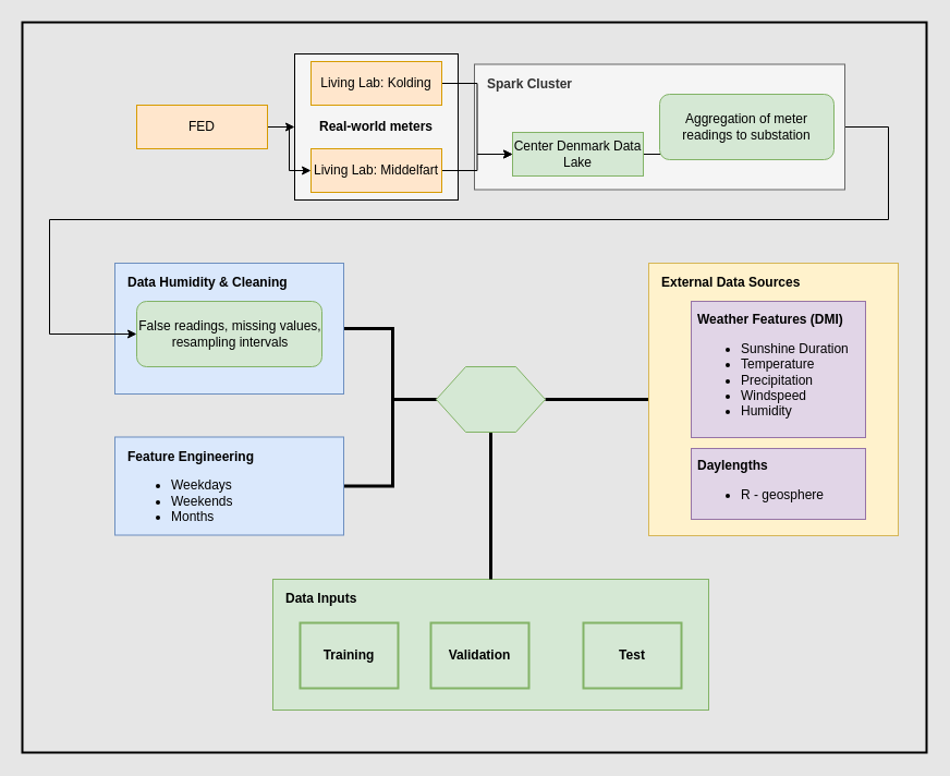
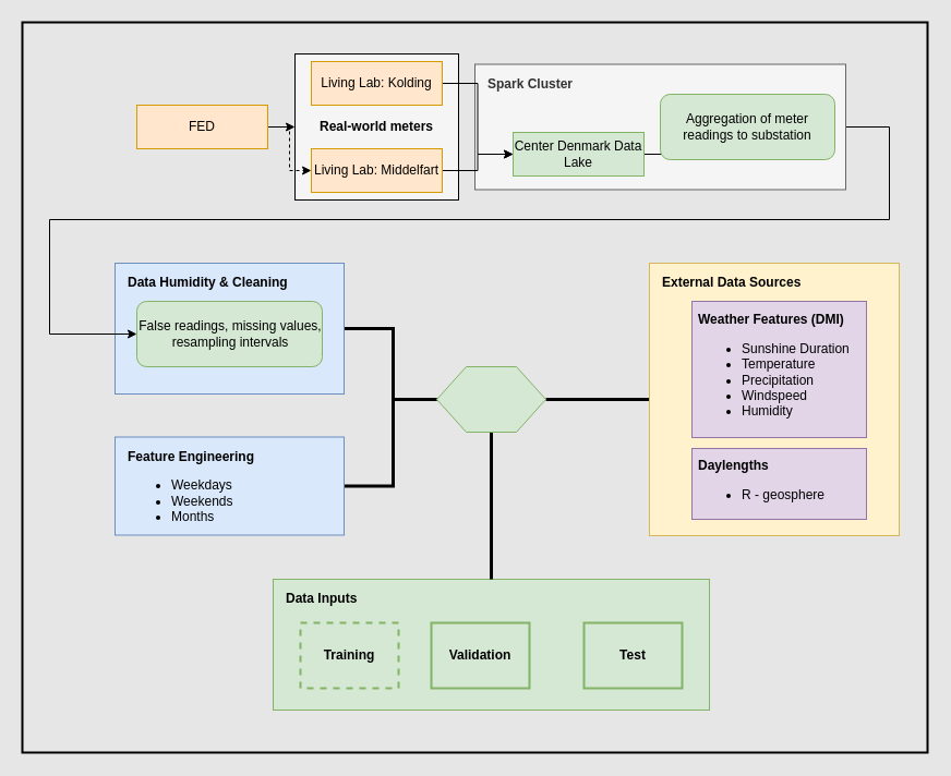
  <mxCell id="0" />
  <mxCell id="1" parent="0" />
  <mxCell id="2" value="" style="rounded=0;whiteSpace=wrap;html=1;flipV=1;direction=west;strokeWidth=2;align=center;fillColor=#E6E6E6;" parent="1" vertex="1"><mxGeometry x="20" y="20" width="830" height="670" as="geometry" /></mxCell>
  <mxCell id="3" value="&lt;b&gt;Real-world meters&lt;/b&gt;" style="rounded=0;whiteSpace=wrap;html=1;fillColor=#F5F5F5;" vertex="1" parent="1"><mxGeometry x="270" y="49" width="150" height="134" as="geometry" /></mxCell>
  <mxCell id="4" style="edgeStyle=orthogonalEdgeStyle;rounded=0;jumpStyle=none;orthogonalLoop=1;jettySize=auto;html=1;entryX=1;entryY=0.5;entryDx=0;entryDy=0;endArrow=none;endFill=0;endSize=6;strokeWidth=3;" edge="1" parent="1" source="5" target="30"><mxGeometry relative="1" as="geometry" /></mxCell>
  <mxCell id="5" value="External Data Sources" style="rounded=0;whiteSpace=wrap;html=1;align=left;fillColor=#fff2cc;strokeColor=#d6b656;fontStyle=1;verticalAlign=top;spacingTop=4;spacingLeft=10;" parent="1" vertex="1"><mxGeometry x="595" y="241" width="229" height="250" as="geometry" /></mxCell>
  <mxCell id="6" style="edgeStyle=orthogonalEdgeStyle;rounded=0;jumpStyle=none;orthogonalLoop=1;jettySize=auto;html=1;entryX=0;entryY=0.5;entryDx=0;entryDy=0;endArrow=none;endFill=0;endSize=6;strokeWidth=3;" edge="1" parent="1" source="7" target="30"><mxGeometry relative="1" as="geometry"><Array as="points"><mxPoint x="360" y="301" /><mxPoint x="360" y="366" /></Array></mxGeometry></mxCell>
  <mxCell id="7" value="Data Humidity &amp;amp; Cleaning" style="rounded=0;whiteSpace=wrap;html=1;flipV=1;direction=west;align=left;verticalAlign=top;spacingLeft=10;spacingTop=4;fillColor=#dae8fc;strokeColor=#6c8ebf;fontStyle=1" parent="1" vertex="1"><mxGeometry x="105" y="241" width="210" height="120" as="geometry" /></mxCell>
  <mxCell id="8" style="edgeStyle=orthogonalEdgeStyle;rounded=0;orthogonalLoop=1;jettySize=auto;html=1;entryX=0;entryY=0.5;entryDx=0;entryDy=0;strokeWidth=1;" parent="1" source="9" target="20" edge="1"><mxGeometry relative="1" as="geometry"><Array as="points"><mxPoint x="815" y="116" /><mxPoint x="815" y="201" /><mxPoint x="45" y="201" /><mxPoint x="45" y="306" /></Array></mxGeometry></mxCell>
  <mxCell id="9" value="&lt;div&gt;Spark Cluster&lt;br&gt;&lt;/div&gt;" style="rounded=0;whiteSpace=wrap;html=1;flipV=1;direction=west;align=left;verticalAlign=top;spacingLeft=10;spacingTop=4;fillColor=#f5f5f5;strokeColor=#666666;fontStyle=1;fontColor=#333333;" parent="1" vertex="1"><mxGeometry x="435" y="58.5" width="340" height="115" as="geometry" /></mxCell>
  <mxCell id="10" style="edgeStyle=orthogonalEdgeStyle;rounded=0;orthogonalLoop=1;jettySize=auto;html=1;" parent="1" source="12" target="3" edge="1"><mxGeometry relative="1" as="geometry" /></mxCell>
- <mxCell id="11" style="edgeStyle=orthogonalEdgeStyle;rounded=0;orthogonalLoop=1;jettySize=auto;html=1;entryX=0;entryY=0.5;entryDx=0;entryDy=0;" parent="1" source="12" target="16" edge="1"><mxGeometry relative="1" as="geometry" /></mxCell>
+ <mxCell id="11" style="edgeStyle=orthogonalEdgeStyle;rounded=0;orthogonalLoop=1;jettySize=auto;html=1;entryX=0;entryY=0.5;entryDx=0;entryDy=0;dashed=1;" parent="1" source="12" target="16" edge="1"><mxGeometry relative="1" as="geometry" /></mxCell>
  <mxCell id="12" value="FED" style="rounded=0;whiteSpace=wrap;html=1;fillColor=#ffe6cc;strokeColor=#d79b00;" parent="1" vertex="1"><mxGeometry x="125" y="96" width="120" height="40" as="geometry" /></mxCell>
  <mxCell id="13" style="edgeStyle=orthogonalEdgeStyle;rounded=0;orthogonalLoop=1;jettySize=auto;html=1;entryX=0;entryY=0.5;entryDx=0;entryDy=0;" parent="1" source="14" target="18" edge="1"><mxGeometry relative="1" as="geometry" /></mxCell>
  <mxCell id="14" value="Living Lab: Kolding" style="rounded=0;whiteSpace=wrap;html=1;fillColor=#ffe6cc;strokeColor=#d79b00;" parent="1" vertex="1"><mxGeometry x="285" y="56" width="120" height="40" as="geometry" /></mxCell>
  <mxCell id="15" style="edgeStyle=orthogonalEdgeStyle;rounded=0;orthogonalLoop=1;jettySize=auto;html=1;entryX=0;entryY=0.5;entryDx=0;entryDy=0;" parent="1" source="16" target="18" edge="1"><mxGeometry relative="1" as="geometry" /></mxCell>
  <mxCell id="16" value="Living Lab: Middelfart" style="rounded=0;whiteSpace=wrap;html=1;fillColor=#ffe6cc;strokeColor=#d79b00;" parent="1" vertex="1"><mxGeometry x="285" y="136" width="120" height="40" as="geometry" /></mxCell>
  <mxCell id="17" style="edgeStyle=orthogonalEdgeStyle;rounded=0;orthogonalLoop=1;jettySize=auto;html=1;entryX=0;entryY=0.5;entryDx=0;entryDy=0;" parent="1" source="18" target="19" edge="1"><mxGeometry relative="1" as="geometry" /></mxCell>
  <mxCell id="18" value="Center Denmark Data Lake" style="rounded=0;whiteSpace=wrap;html=1;fillColor=#d5e8d4;strokeColor=#82b366;" parent="1" vertex="1"><mxGeometry x="470" y="121" width="120" height="40" as="geometry" /></mxCell>
  <mxCell id="19" value="Aggregation of meter readings to substation" style="rounded=1;whiteSpace=wrap;html=1;fillColor=#d5e8d4;strokeColor=#82b366;" parent="1" vertex="1"><mxGeometry x="605" y="86" width="160" height="60" as="geometry" /></mxCell>
  <mxCell id="20" value="&lt;div align=&quot;center&quot;&gt;False readings, missing values, resampling intervals&lt;br&gt;&lt;/div&gt;" style="rounded=1;whiteSpace=wrap;html=1;align=left;fillColor=#d5e8d4;strokeColor=#82b366;" parent="1" vertex="1"><mxGeometry x="125" y="276" width="170" height="60" as="geometry" /></mxCell>
  <mxCell id="21" value="&lt;div&gt;Weather Features (DMI)&lt;/div&gt;&lt;div&gt;&lt;ul&gt;&lt;li&gt;&lt;span style=&quot;font-weight: normal&quot;&gt;Sunshine Duration&lt;/span&gt;&lt;/li&gt;&lt;li&gt;&lt;span style=&quot;font-weight: normal&quot;&gt;Temperature&lt;/span&gt;&lt;/li&gt;&lt;li&gt;&lt;span style=&quot;font-weight: normal&quot;&gt;Precipitation&lt;/span&gt;&lt;/li&gt;&lt;li&gt;&lt;span style=&quot;font-weight: normal&quot;&gt;Windspeed&lt;/span&gt;&lt;/li&gt;&lt;li&gt;&lt;span style=&quot;font-weight: normal&quot;&gt;Humidity&lt;/span&gt;&lt;/li&gt;&lt;/ul&gt;&lt;/div&gt;" style="rounded=0;whiteSpace=wrap;html=1;flipV=1;direction=west;align=left;verticalAlign=middle;spacingLeft=4;spacingTop=4;fillColor=#e1d5e7;strokeColor=#9673a6;fontStyle=1" parent="1" vertex="1"><mxGeometry x="634" y="276" width="160" height="125" as="geometry" /></mxCell>
  <mxCell id="22" value="&lt;div&gt;Daylengths&lt;/div&gt;&lt;div&gt;&lt;ul&gt;&lt;li&gt;&lt;span style=&quot;font-weight: normal&quot;&gt;R - geosphere&lt;/span&gt;&lt;/li&gt;&lt;/ul&gt;&lt;/div&gt;" style="rounded=0;whiteSpace=wrap;html=1;flipV=1;direction=west;align=left;verticalAlign=middle;spacingLeft=4;spacingTop=4;fillColor=#e1d5e7;strokeColor=#9673a6;fontStyle=1" parent="1" vertex="1"><mxGeometry x="634" y="411" width="160" height="65" as="geometry" /></mxCell>
  <mxCell id="23" style="edgeStyle=orthogonalEdgeStyle;rounded=0;jumpStyle=none;orthogonalLoop=1;jettySize=auto;html=1;endArrow=none;endFill=0;endSize=6;strokeWidth=3;" edge="1" parent="1" source="24" target="30"><mxGeometry relative="1" as="geometry"><Array as="points"><mxPoint x="360" y="446" /><mxPoint x="360" y="366" /></Array></mxGeometry></mxCell>
  <mxCell id="24" value="&lt;div&gt;Feature Engineering&lt;/div&gt;&lt;div&gt;&lt;ul&gt;&lt;li&gt;&lt;span style=&quot;font-weight: normal&quot;&gt;Weekdays&lt;/span&gt;&lt;/li&gt;&lt;li&gt;&lt;span style=&quot;font-weight: normal&quot;&gt;Weekends&lt;/span&gt;&lt;/li&gt;&lt;li&gt;&lt;span style=&quot;font-weight: normal&quot;&gt;Months&lt;br&gt;&lt;/span&gt;&lt;/li&gt;&lt;/ul&gt;&lt;/div&gt;" style="rounded=0;whiteSpace=wrap;html=1;align=left;fontStyle=1;verticalAlign=top;spacingTop=4;spacingLeft=10;fillColor=#dae8fc;strokeColor=#6c8ebf;" parent="1" vertex="1"><mxGeometry x="105" y="400.5" width="210" height="90" as="geometry" /></mxCell>
  <mxCell id="25" value="Data Inputs" style="rounded=0;whiteSpace=wrap;html=1;align=left;fontStyle=1;verticalAlign=top;spacingTop=4;spacingLeft=10;fillColor=#d5e8d4;strokeColor=#82b366;" parent="1" vertex="1"><mxGeometry x="250" y="531" width="400" height="120" as="geometry" /></mxCell>
- <mxCell id="26" value="Training" style="rounded=0;whiteSpace=wrap;html=1;align=center;fontStyle=1;fillColor=#d5e8d4;strokeColor=#82b366;strokeWidth=2;" parent="1" vertex="1"><mxGeometry x="275" y="571" width="90" height="60" as="geometry" /></mxCell>
+ <mxCell id="26" value="Training" style="rounded=0;whiteSpace=wrap;html=1;align=center;fontStyle=1;fillColor=#d5e8d4;strokeColor=#82b366;strokeWidth=2;dashed=1;" parent="1" vertex="1"><mxGeometry x="275" y="571" width="90" height="60" as="geometry" /></mxCell>
  <mxCell id="27" value="Validation" style="rounded=0;whiteSpace=wrap;html=1;align=center;fontStyle=1;fillColor=#d5e8d4;strokeColor=#82b366;strokeWidth=2;" parent="1" vertex="1"><mxGeometry x="395" y="571" width="90" height="60" as="geometry" /></mxCell>
  <mxCell id="28" value="Test" style="rounded=0;whiteSpace=wrap;html=1;align=center;fontStyle=1;fillColor=#d5e8d4;strokeColor=#82b366;strokeWidth=2;" parent="1" vertex="1"><mxGeometry x="535" y="571" width="90" height="60" as="geometry" /></mxCell>
  <mxCell id="29" style="edgeStyle=orthogonalEdgeStyle;rounded=0;jumpStyle=none;orthogonalLoop=1;jettySize=auto;html=1;entryX=0.5;entryY=0;entryDx=0;entryDy=0;endArrow=none;endFill=0;endSize=6;strokeWidth=3;" edge="1" parent="1" source="30" target="25"><mxGeometry relative="1" as="geometry" /></mxCell>
  <mxCell id="30" value="" style="verticalLabelPosition=bottom;verticalAlign=top;html=1;shape=hexagon;perimeter=hexagonPerimeter2;arcSize=6;size=0.27;fillColor=#d5e8d4;strokeColor=#82b366;" vertex="1" parent="1"><mxGeometry x="400" y="336" width="100" height="60" as="geometry" /></mxCell>
